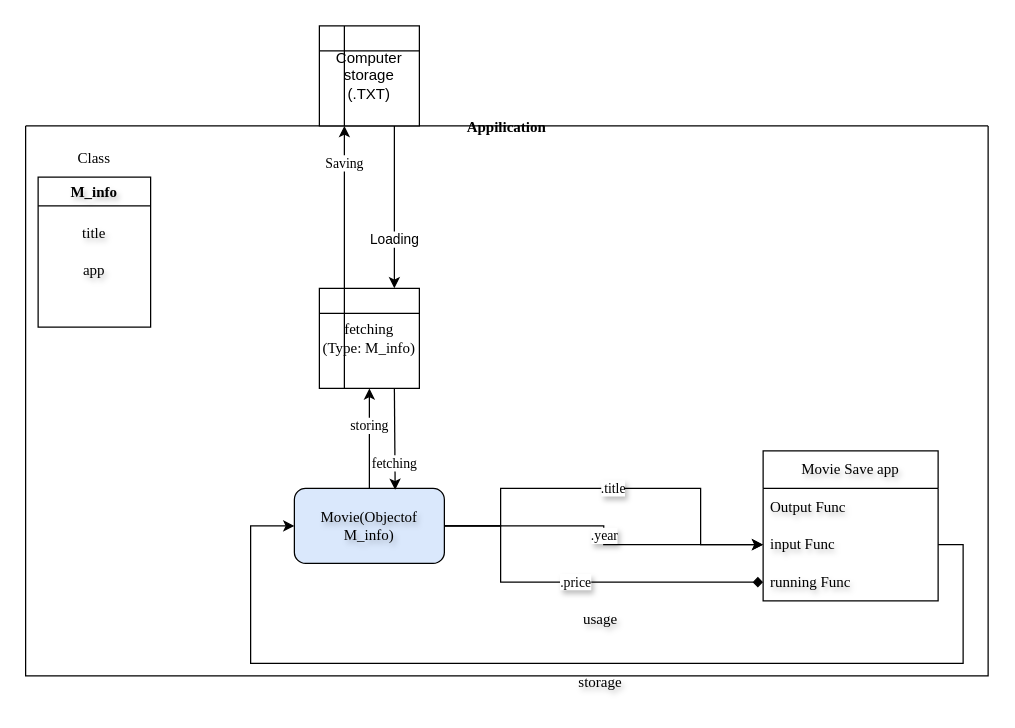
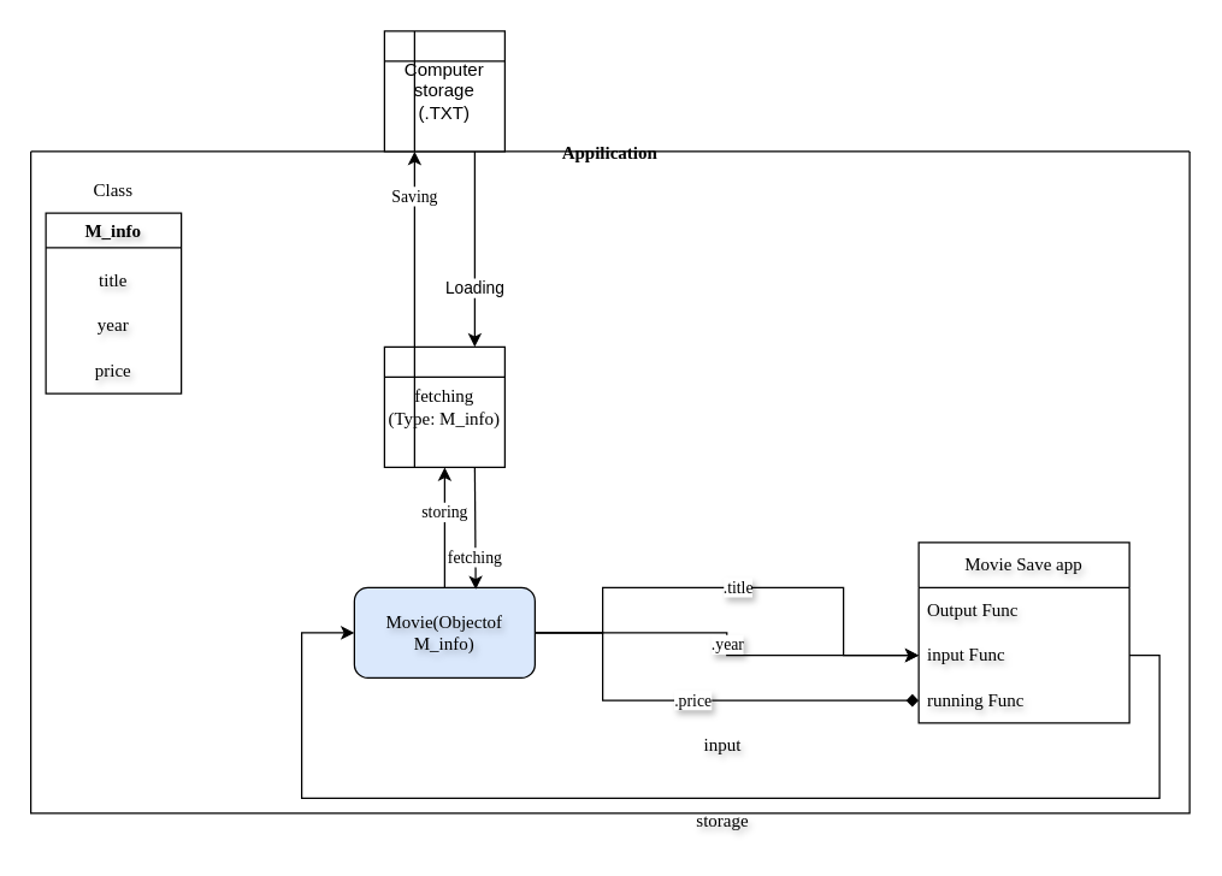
  <mxCell id="0" />
  <mxCell id="1" parent="0" />
  <mxCell id="2" value="Movie Save app" style="swimlane;fontStyle=0;childLayout=stackLayout;horizontal=1;startSize=30;horizontalStack=0;resizeParent=1;resizeParentMax=0;resizeLast=0;collapsible=1;marginBottom=0;whiteSpace=wrap;html=1;fontFamily=Lucida Console;textShadow=1;" parent="1" vertex="1"><mxGeometry x="610" y="360" width="140" height="120" as="geometry" /></mxCell>
  <mxCell id="3" value="Output Func" style="text;strokeColor=none;fillColor=none;align=left;verticalAlign=middle;spacingLeft=4;spacingRight=4;overflow=hidden;points=[[0,0.5],[1,0.5]];portConstraint=eastwest;rotatable=0;whiteSpace=wrap;html=1;fontFamily=Lucida Console;textShadow=1;" parent="2" vertex="1"><mxGeometry y="30" width="140" height="30" as="geometry" /></mxCell>
  <mxCell id="4" value="input Func" style="text;strokeColor=none;fillColor=none;align=left;verticalAlign=middle;spacingLeft=4;spacingRight=4;overflow=hidden;points=[[0,0.5],[1,0.5]];portConstraint=eastwest;rotatable=0;whiteSpace=wrap;html=1;fontFamily=Lucida Console;textShadow=1;" parent="2" vertex="1"><mxGeometry y="60" width="140" height="30" as="geometry" /></mxCell>
  <mxCell id="5" value="running Func" style="text;strokeColor=none;fillColor=none;align=left;verticalAlign=middle;spacingLeft=4;spacingRight=4;overflow=hidden;points=[[0,0.5],[1,0.5]];portConstraint=eastwest;rotatable=0;whiteSpace=wrap;html=1;fontFamily=Lucida Console;textShadow=1;" parent="2" vertex="1"><mxGeometry y="90" width="140" height="30" as="geometry" /></mxCell>
- <mxCell id="6" value="usage" style="text;html=1;align=center;verticalAlign=middle;whiteSpace=wrap;rounded=0;fontFamily=Lucida Console;textShadow=1;" parent="1" vertex="1"><mxGeometry x="450" y="480" width="60" height="30" as="geometry" /></mxCell>
+ <mxCell id="6" value="input" style="text;html=1;align=center;verticalAlign=middle;whiteSpace=wrap;rounded=0;fontFamily=Lucida Console;textShadow=1;" parent="1" vertex="1"><mxGeometry x="450" y="480" width="60" height="30" as="geometry" /></mxCell>
  <mxCell id="7" style="edgeStyle=orthogonalEdgeStyle;rounded=0;orthogonalLoop=1;jettySize=auto;html=1;exitX=1;exitY=0.5;exitDx=0;exitDy=0;entryX=0;entryY=0.5;entryDx=0;entryDy=0;fontFamily=Lucida Console;textShadow=1;" parent="1" source="4" target="13" edge="1"><mxGeometry relative="1" as="geometry"><mxPoint x="400" y="440" as="targetPoint" /><Array as="points"><mxPoint x="770" y="435" /><mxPoint x="770" y="530" /><mxPoint x="200" y="530" /><mxPoint x="200" y="420" /></Array></mxGeometry></mxCell>
  <mxCell id="8" value="storage" style="text;html=1;align=center;verticalAlign=middle;whiteSpace=wrap;rounded=0;fontFamily=Lucida Console;textShadow=1;" parent="1" vertex="1"><mxGeometry x="450" y="530" width="60" height="30" as="geometry" /></mxCell>
  <mxCell id="9" value=".title" style="edgeStyle=orthogonalEdgeStyle;rounded=0;orthogonalLoop=1;jettySize=auto;html=1;exitX=1;exitY=0.5;exitDx=0;exitDy=0;entryX=0;entryY=0.5;entryDx=0;entryDy=0;fontFamily=Lucida Console;textShadow=1;" parent="1" source="13" target="4" edge="1"><mxGeometry relative="1" as="geometry"><mxPoint y="390" as="targetPoint" x="490" /><Array as="points"><mxPoint x="400" y="420" /><mxPoint x="400" y="390" /><mxPoint x="560" y="390" /><mxPoint x="560" y="435" /></Array></mxGeometry></mxCell>
  <mxCell id="10" value=".year" style="edgeStyle=orthogonalEdgeStyle;rounded=0;orthogonalLoop=1;jettySize=auto;html=1;exitX=1;exitY=0.5;exitDx=0;exitDy=0;entryX=0;entryY=0.5;entryDx=0;entryDy=0;fontFamily=Lucida Console;textShadow=1;" parent="1" source="13" target="4" edge="1"><mxGeometry relative="1" as="geometry" /></mxCell>
  <mxCell id="11" value=".price" style="edgeStyle=orthogonalEdgeStyle;rounded=0;orthogonalLoop=1;jettySize=auto;html=1;exitX=1;exitY=0.5;exitDx=0;exitDy=0;fontFamily=Lucida Console;textShadow=1;endArrow=diamond;" parent="1" source="13" target="5" edge="1"><mxGeometry relative="1" as="geometry"><Array as="points"><mxPoint x="400" y="420" /><mxPoint x="400" y="465" /></Array></mxGeometry></mxCell>
  <mxCell id="12" value="storing" style="edgeStyle=orthogonalEdgeStyle;rounded=0;orthogonalLoop=1;jettySize=auto;html=1;exitX=0.5;exitY=0;exitDx=0;exitDy=0;entryX=0.5;entryY=1;entryDx=0;entryDy=0;fontFamily=Lucida Console;" parent="1" source="13" target="15" edge="1"><mxGeometry x="0.25" relative="1" as="geometry"><mxPoint as="offset" /></mxGeometry></mxCell>
  <mxCell id="13" value="Movie(Objectof M_info&lt;span style=&quot;background-color: transparent; color: light-dark(rgb(0, 0, 0), rgb(255, 255, 255));&quot;&gt;)&lt;/span&gt;" style="rounded=1;whiteSpace=wrap;html=1;fontFamily=Lucida Console;textShadow=1;fillColor=#dae8fc;" parent="1" vertex="1"><mxGeometry x="235" y="390" width="120" height="60" as="geometry" /></mxCell>
  <mxCell id="14" value="&lt;font face=&quot;Lucida Console&quot;&gt;Saving&lt;/font&gt;" style="edgeStyle=none;html=1;exitX=0.25;exitY=0;exitDx=0;exitDy=0;entryX=0.25;entryY=1;entryDx=0;entryDy=0;" edge="1" parent="1" source="15" target="25"><mxGeometry x="0.538" relative="1" as="geometry"><mxPoint as="offset" /></mxGeometry></mxCell>
  <mxCell id="15" value="fetching&lt;div&gt;(Type: M_info)&lt;/div&gt;" style="shape=internalStorage;whiteSpace=wrap;html=1;backgroundOutline=1;fontFamily=Lucida Console;" parent="1" vertex="1"><mxGeometry x="255" y="230" width="80" height="80" as="geometry" /></mxCell>
  <mxCell id="16" value="" style="group" vertex="1" connectable="0" parent="1"><mxGeometry x="30" y="111" width="90" height="150" as="geometry" /></mxCell>
  <mxCell id="17" value="M_info" style="swimlane;whiteSpace=wrap;html=1;fontFamily=Lucida Console;textShadow=1;container=0;" parent="16" vertex="1"><mxGeometry y="30" width="90" height="120" as="geometry" /></mxCell>
  <mxCell id="18" value="Class" style="text;html=1;align=center;verticalAlign=middle;whiteSpace=wrap;rounded=0;fontFamily=Lucida Console;container=0;" parent="16" vertex="1"><mxGeometry x="15" width="60" height="30" as="geometry"><mxRectangle x="-435" y="-510" width="80" height="30" as="alternateBounds" /></mxGeometry></mxCell>
  <mxCell id="19" value="title" style="text;html=1;align=center;verticalAlign=middle;whiteSpace=wrap;rounded=0;fontFamily=Lucida Console;textShadow=1;" parent="16" vertex="1"><mxGeometry y="60" width="90" height="30" as="geometry" /></mxCell>
- <mxCell id="20" value="app" style="text;html=1;align=center;verticalAlign=middle;whiteSpace=wrap;rounded=0;fontFamily=Lucida Console;textShadow=1;" parent="16" vertex="1"><mxGeometry y="90" width="90" height="30" as="geometry" /></mxCell>
+ <mxCell id="20" value="year" style="text;html=1;align=center;verticalAlign=middle;whiteSpace=wrap;rounded=0;fontFamily=Lucida Console;textShadow=1;" parent="16" vertex="1"><mxGeometry y="90" width="90" height="30" as="geometry" /></mxCell>
+ <mxCell id="21" value="price" style="text;html=1;align=center;verticalAlign=middle;whiteSpace=wrap;rounded=0;fontFamily=Lucida Console;textShadow=1;" parent="16" vertex="1"><mxGeometry y="120" width="90" height="30" as="geometry" /></mxCell>
  <mxCell id="22" value="fetchi&lt;span style=&quot;background-color: light-dark(#ffffff, var(--ge-dark-color, #121212));&quot;&gt;ng&lt;/span&gt;" style="edgeStyle=none;html=1;exitX=0.75;exitY=1;exitDx=0;exitDy=0;entryX=0.672;entryY=0.02;entryDx=0;entryDy=0;entryPerimeter=0;fontFamily=Lucida Console;" edge="1" parent="1" source="15" target="13"><mxGeometry x="0.478" relative="1" as="geometry"><mxPoint as="offset" /></mxGeometry></mxCell>
  <mxCell id="23" value="Appilication" style="swimlane;startSize=0;fontFamily=Lucida Console;" vertex="1" parent="1"><mxGeometry x="20" y="100" width="770" height="440" as="geometry" /></mxCell>
  <mxCell id="24" value="Loading" style="edgeStyle=none;html=1;exitX=0.75;exitY=1;exitDx=0;exitDy=0;entryX=0.75;entryY=0;entryDx=0;entryDy=0;" edge="1" parent="1" source="25" target="15"><mxGeometry x="0.385" relative="1" as="geometry"><mxPoint y="1" as="offset" /></mxGeometry></mxCell>
  <mxCell id="25" value="Computer storage&lt;div&gt;(.TXT)&lt;/div&gt;" style="shape=internalStorage;whiteSpace=wrap;html=1;backgroundOutline=1;" vertex="1" parent="1"><mxGeometry x="255" y="20" width="80" height="80" as="geometry" /></mxCell>
